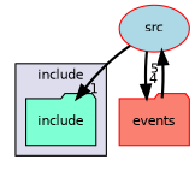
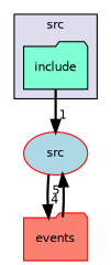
  digraph {
    compound=true
    node [fontname=Helvetica fontsize=10 shape=folder style=filled color=red]
    edge [labeldistance=1.5 labelfontname=Helvetica labelfontsize=10 style=bold]
    n1 [fillcolor=aquamarine label=include pencolor=black color=""]
    n2 [fillcolor=lightblue label=src shape=ellipse]
    n3 [fillcolor=salmon label=events]
    subgraph cluster_1 {
      bgcolor="#ddddee"
      fontname=Helvetica
      fontsize=10
-     label=include
+     label=src
      pencolor=black
      n1
    }
-   n2 -> n1 [headlabel=1]
+   n1 -> n2 [headlabel=1]
    n2 -> n3 [headlabel=4]
    n3 -> n2 [headlabel=5]
  }
